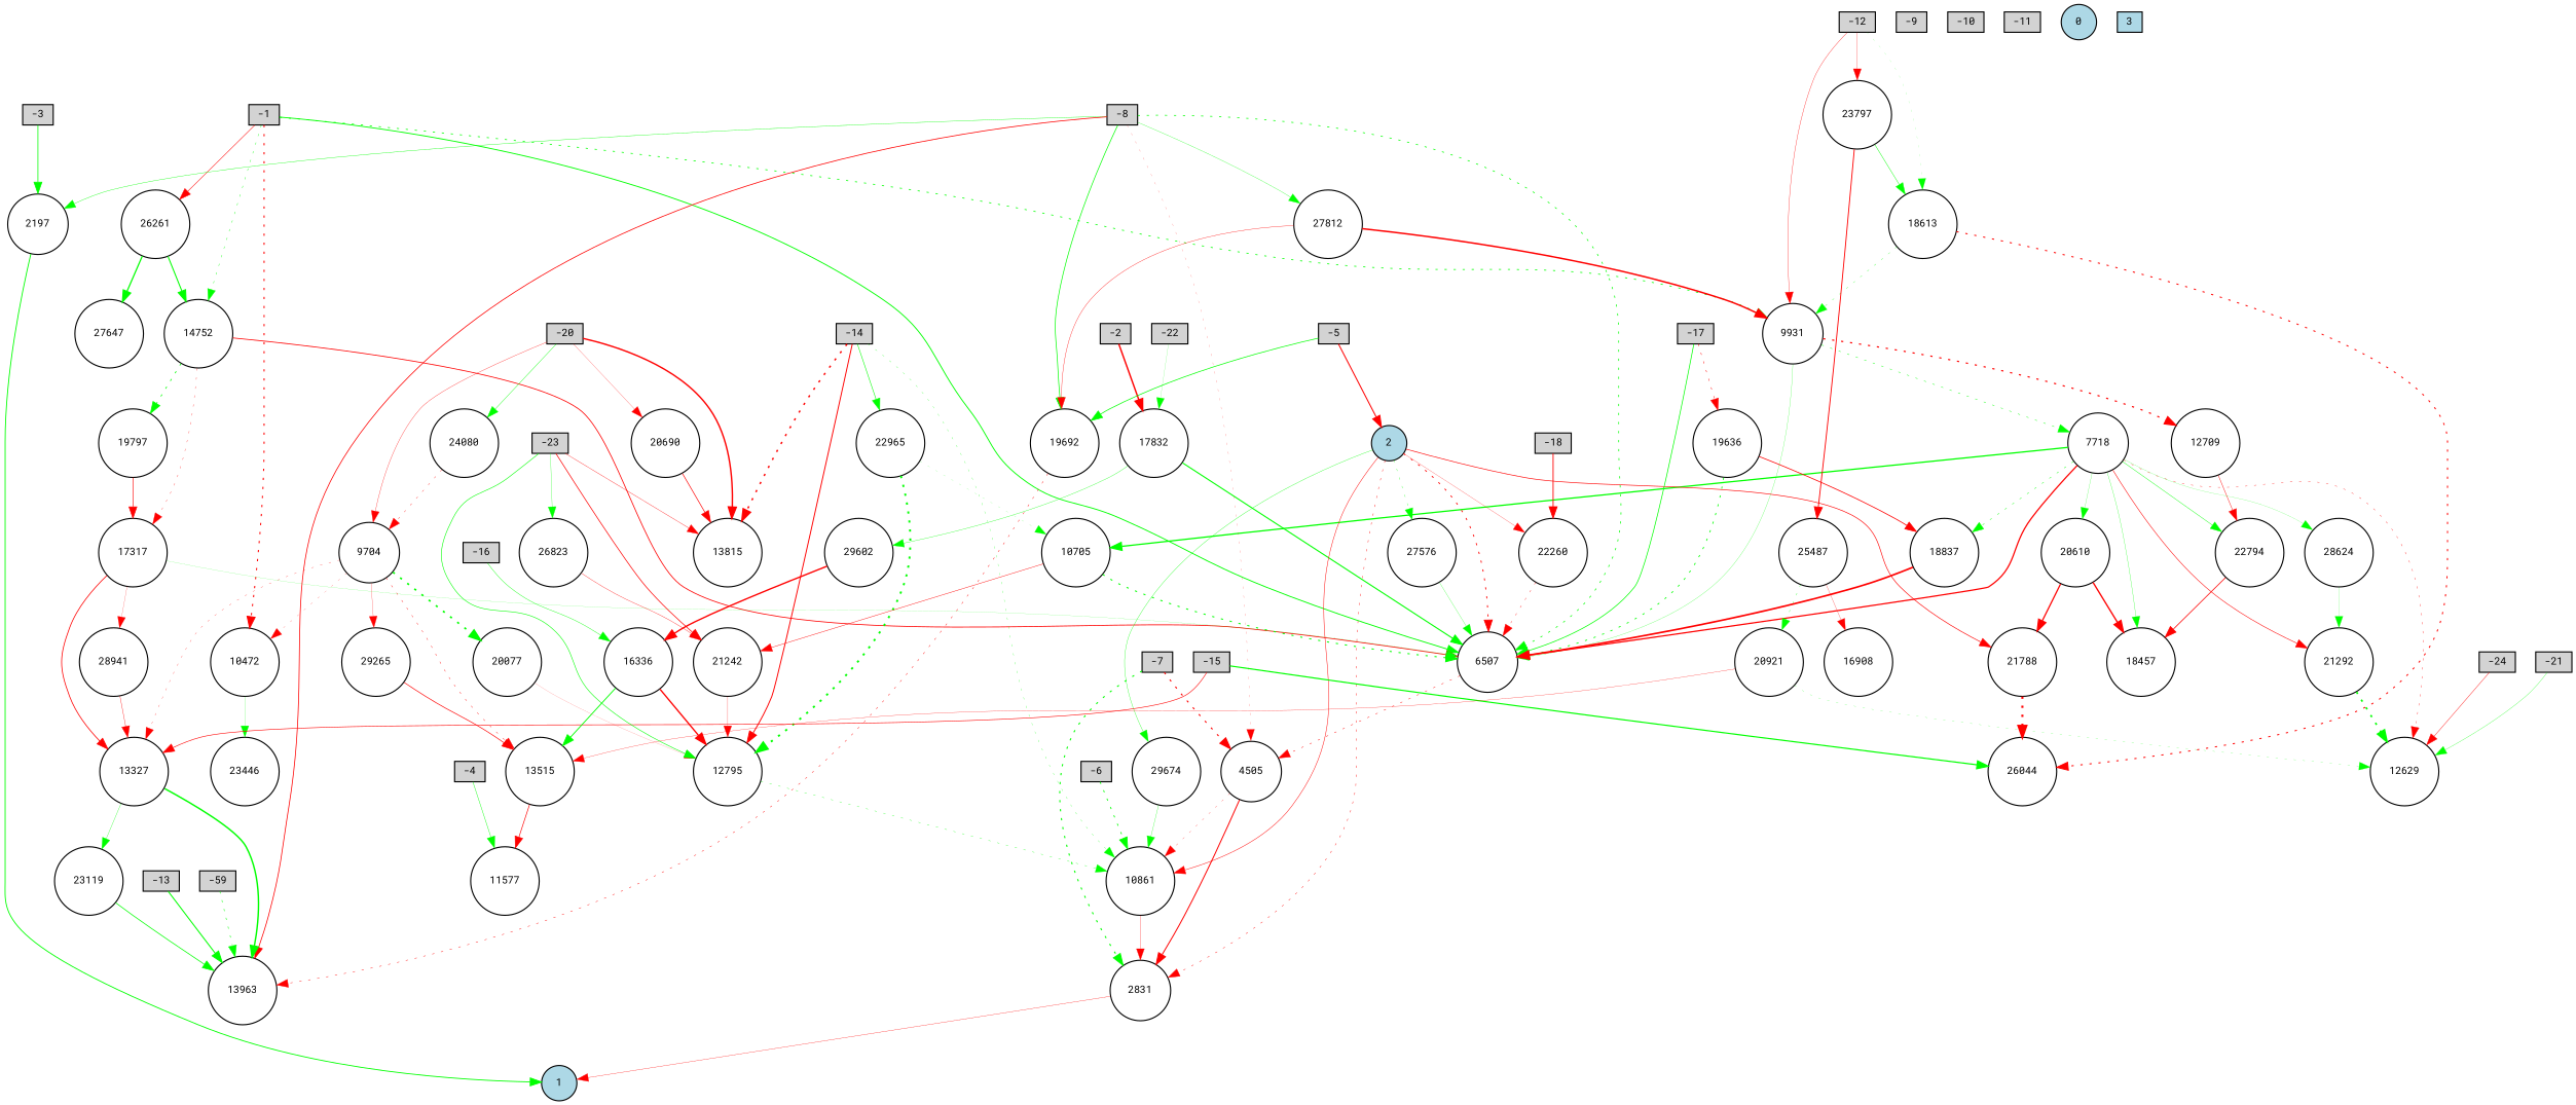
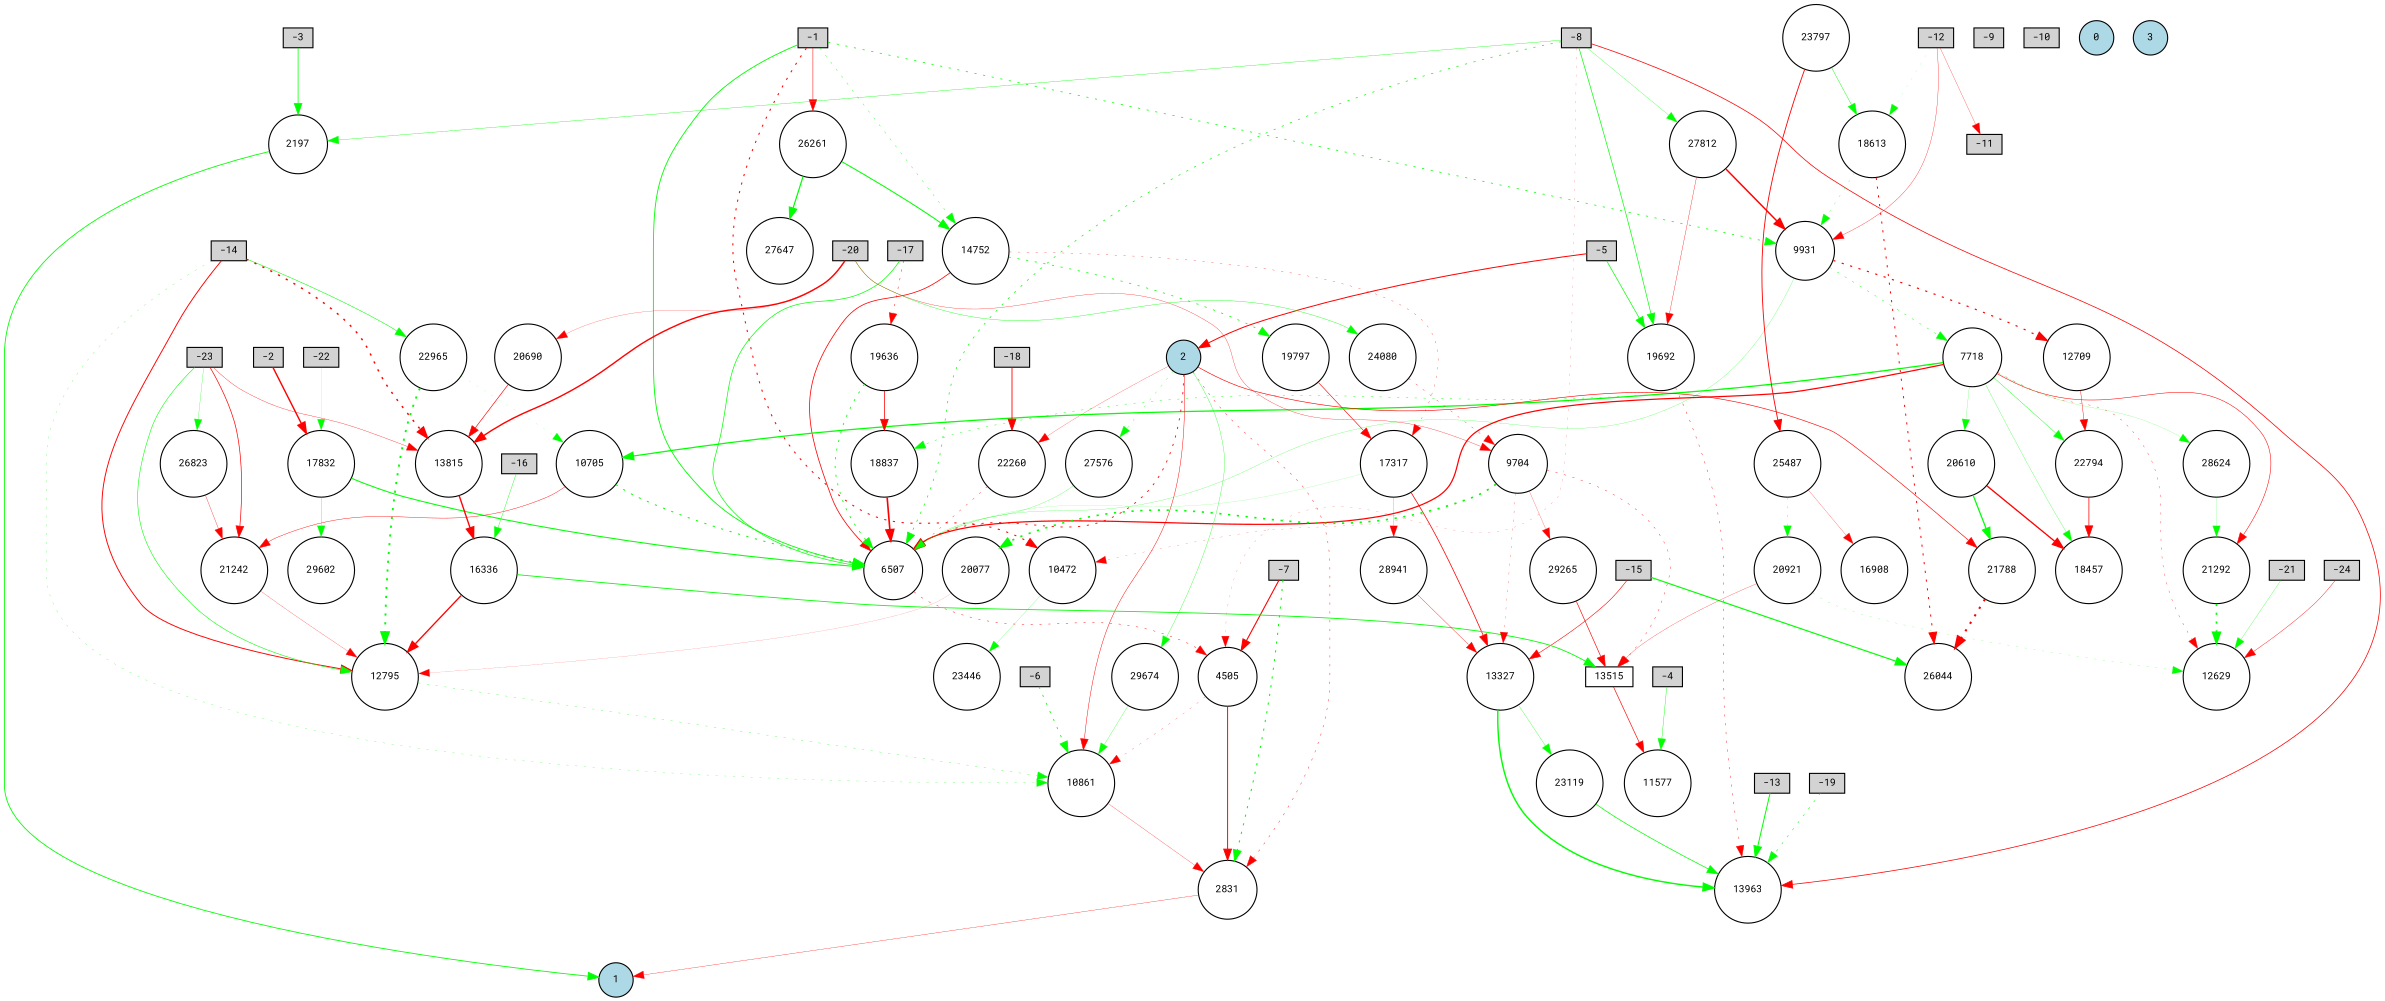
  digraph {
    fontname="Roboto Mono"
    node [fillcolor=white fontname="Roboto Mono" fontsize=9 shape=circle style=filled]
    edge [color=red fontname="Roboto Mono" style=solid]
    -1 [fillcolor=lightgray height=0.2 shape=box width=0.2]
    26261 [height=0.2 width=0.2]
    14752 [height=0.2 width=0.2]
    9931 [height=0.2 width=0.2]
    10472 [height=0.2 width=0.2]
    6507 [height=0.2 width=0.2]
    27647 [height=0.2 width=0.2]
    17317 [height=0.2 width=0.2]
    19797 [height=0.2 width=0.2]
    12709 [height=0.2 width=0.2]
    7718 [height=0.2 width=0.2]
    23446 [height=0.2 width=0.2]
    4505 [height=0.2 width=0.2]
    -2 [fillcolor=lightgray height=0.2 shape=box width=0.2]
    17832 [height=0.2 width=0.2]
    29602 [height=0.2 width=0.2]
    -3 [fillcolor=lightgray height=0.2 shape=box width=0.2]
    2197 [height=0.2 width=0.2]
    1 [fillcolor=lightblue height=0.2 width=0.2]
    -4 [fillcolor=lightgray height=0.2 shape=box width=0.2]
    11577 [height=0.2 width=0.2]
    -5 [fillcolor=lightgray height=0.2 shape=box width=0.2]
    2 [fillcolor=lightblue height=0.2 width=0.2]
    19692 [height=0.2 width=0.2]
    10861 [height=0.2 width=0.2]
    2831 [height=0.2 width=0.2]
    22260 [height=0.2 width=0.2]
    21788 [height=0.2 width=0.2]
    27576 [height=0.2 width=0.2]
    29674 [height=0.2 width=0.2]
    13963 [height=0.2 width=0.2]
    -6 [fillcolor=lightgray height=0.2 shape=box width=0.2]
    -7 [fillcolor=lightgray height=0.2 shape=box width=0.2]
    -8 [fillcolor=lightgray height=0.2 shape=box width=0.2]
    27812 [height=0.2 width=0.2]
    -9 [fillcolor=lightgray height=0.2 shape=box width=0.2]
    -10 [fillcolor=lightgray height=0.2 shape=box width=0.2]
    -11 [fillcolor=lightgray height=0.2 shape=box width=0.2]
    -12 [fillcolor=lightgray height=0.2 shape=box width=0.2]
    18613 [height=0.2 width=0.2]
    23797 [height=0.2 width=0.2]
    26044 [height=0.2 width=0.2]
    25487 [height=0.2 width=0.2]
    -13 [fillcolor=lightgray height=0.2 shape=box width=0.2]
    -14 [fillcolor=lightgray height=0.2 shape=box width=0.2]
    22965 [height=0.2 width=0.2]
    13815 [height=0.2 width=0.2]
    12795 [height=0.2 width=0.2]
    10705 [height=0.2 width=0.2]
    -15 [fillcolor=lightgray height=0.2 shape=box width=0.2]
    13327 [height=0.2 width=0.2]
    23119 [height=0.2 width=0.2]
    -16 [fillcolor=lightgray height=0.2 shape=box width=0.2]
    16336 [height=0.2 width=0.2]
-   13515 [height=0.2 width=0.2]
+   13515 [height=0.2 shape=box width=0.2]
    -17 [fillcolor=lightgray height=0.2 shape=box width=0.2]
    19636 [height=0.2 width=0.2]
    18837 [height=0.2 width=0.2]
    -18 [fillcolor=lightgray height=0.2 shape=box width=0.2]
-   -19 [fillcolor=lightgray height=0.2 shape=box width=0.2 label=-59]
+   -19 [fillcolor=lightgray height=0.2 shape=box width=0.2]
    -20 [fillcolor=lightgray height=0.2 shape=box width=0.2]
    24080 [height=0.2 width=0.2]
    20690 [height=0.2 width=0.2]
    9704 [height=0.2 width=0.2]
    29265 [height=0.2 width=0.2]
    20077 [height=0.2 width=0.2]
    -21 [fillcolor=lightgray height=0.2 shape=box width=0.2]
    12629 [height=0.2 width=0.2]
    -22 [fillcolor=lightgray height=0.2 shape=box width=0.2]
    -23 [fillcolor=lightgray height=0.2 shape=box width=0.2]
    26823 [height=0.2 width=0.2]
    21242 [height=0.2 width=0.2]
    -24 [fillcolor=lightgray height=0.2 shape=box width=0.2]
    0 [fillcolor=lightblue height=0.2 width=0.2]
-   3 [fillcolor=lightblue height=0.2 shape=box width=0.2]
+   3 [fillcolor=lightblue height=0.2 width=0.2]
    20610 [height=0.2 width=0.2]
    18457 [height=0.2 width=0.2]
    22794 [height=0.2 width=0.2]
    16908 [height=0.2 width=0.2]
    28941 [height=0.2 width=0.2]
    20921 [height=0.2 width=0.2]
    21292 [height=0.2 width=0.2]
    28624 [height=0.2 width=0.2]
    -1 -> 26261 [penwidth=0.4537451509561443]
    -1 -> 14752 [color=green penwidth=0.33848673434853305 style=dotted]
    -1 -> 9931 [color=green penwidth=0.6885066061551988 style=dotted]
    -1 -> 10472 [penwidth=0.9434668364953761 style=dotted]
    -1 -> 6507 [color=green penwidth=0.8065912117819839]
    26261 -> 14752 [color=green penwidth=0.9325820849270562]
    26261 -> 27647 [color=green penwidth=1.0951260963170206]
    14752 -> 6507 [penwidth=0.7073828785817006]
    14752 -> 17317 [penwidth=0.2569988603083171 style=dotted]
    14752 -> 19797 [color=green penwidth=0.7013033310554416 style=dotted]
    9931 -> 6507 [color=green penwidth=0.1980660526947007]
    9931 -> 12709 [penwidth=1.0713642093108118 style=dotted]
    9931 -> 7718 [color=green penwidth=0.3841612920589178 style=dotted]
    10472 -> 23446 [color=green penwidth=0.16980525832701904]
    6507 -> 4505 [penwidth=0.39297458250222905 style=dotted]
    17317 -> 6507 [color=green penwidth=0.1126467317201201]
    17317 -> 13327 [penwidth=0.687290335056369]
    17317 -> 28941 [penwidth=0.16692300538168162]
    19797 -> 17317 [penwidth=0.5482419115750665]
    12709 -> 22794 [penwidth=0.3882462253950837]
    7718 -> 6507 [penwidth=1.1175181762805608]
    7718 -> 10705 [color=green penwidth=1.1406371569445586]
    7718 -> 18837 [color=green penwidth=0.3815664252750892 style=dotted]
    7718 -> 12629 [penwidth=0.2955081110244503 style=dotted]
    7718 -> 20610 [color=green penwidth=0.1816570946585267]
    7718 -> 18457 [color=green penwidth=0.23439310753931017]
    7718 -> 22794 [color=green penwidth=0.36248066665955847]
    7718 -> 21292 [penwidth=0.4798562596180682]
    7718 -> 28624 [color=green penwidth=0.14595707999715973]
    4505 -> 10861 [penwidth=0.20615432437072634 style=dotted]
    4505 -> 2831 [penwidth=0.879771167972597]
    -2 -> 17832 [penwidth=1.2796348900742645]
    17832 -> 6507 [color=green penwidth=0.9601549858808107]
    17832 -> 29602 [color=green penwidth=0.2851276107407701]
-   29602 -> 16336 [penwidth=1.2349501075546792]
+   13815 -> 16336 [penwidth=1.2349501075546792]
    -3 -> 2197 [color=green penwidth=0.6627028686161675]
    2197 -> 1 [color=green penwidth=0.7754689292275535]
    -4 -> 11577 [color=green penwidth=0.3629742866963511]
    -5 -> 2 [penwidth=0.9112928948732755]
    -5 -> 19692 [color=green penwidth=0.6285972563240277]
    2 -> 6507 [penwidth=0.792491211830556 style=dotted]
    2 -> 10861 [penwidth=0.41663629814654324]
    2 -> 2831 [penwidth=0.3673094381848251 style=dotted]
    2 -> 22260 [penwidth=0.20223112857820497]
    2 -> 21788 [penwidth=0.5667972009642663]
    2 -> 27576 [color=green penwidth=0.2642469480142997 style=dotted]
    2 -> 29674 [color=green penwidth=0.28834926129954097]
    19692 -> 13963 [penwidth=0.3823873444817386 style=dotted]
    10861 -> 2831 [penwidth=0.23817487741600005]
    2831 -> 1 [penwidth=0.27359450500538995]
    22260 -> 6507 [penwidth=0.3092192502552994 style=dotted]
    21788 -> 26044 [penwidth=1.8924623085116463 style=dotted]
    27576 -> 6507 [color=green penwidth=0.21354913013647353]
    29674 -> 10861 [color=green penwidth=0.24145124778250524]
    -6 -> 10861 [color=green penwidth=0.7385476444061131 style=dotted]
-   -7 -> 4505 [penwidth=0.995076007344026 style=dotted]
+   -7 -> 4505 [penwidth=0.995076007344026]
    -7 -> 2831 [color=green penwidth=0.9598875890431892 style=dotted]
    -8 -> 6507 [color=green penwidth=0.6575972514125984 style=dotted]
    -8 -> 4505 [penwidth=0.14740929354502158 style=dotted]
    -8 -> 2197 [color=green penwidth=0.32567161075647855]
    -8 -> 19692 [color=green penwidth=0.6217655676655698]
    -8 -> 13963 [penwidth=0.6800624661513681]
    -8 -> 27812 [color=green penwidth=0.2503704178243117]
    27812 -> 9931 [penwidth=1.3381171782924486]
    27812 -> 19692 [penwidth=0.30890813662921335]
    -12 -> 9931 [penwidth=0.2912437760183385]
    -12 -> 18613 [color=green penwidth=0.10288618959022923 style=dotted]
-   -12 -> 23797 [penwidth=0.23260876403019734]
+   -12 -> -11 [penwidth=0.23260876403019734]
    18613 -> 9931 [color=green penwidth=0.25104858080645376 style=dotted]
    18613 -> 26044 [penwidth=0.9011758013646753 style=dotted]
    23797 -> 18613 [color=green penwidth=0.39100036747477074]
    23797 -> 25487 [penwidth=0.8002817584194603]
    25487 -> 16908 [penwidth=0.21487818871350012]
    25487 -> 20921 [color=green penwidth=0.2657266082349924 style=dotted]
    -13 -> 13963 [color=green penwidth=0.9117864332316762]
    -14 -> 10861 [color=green penwidth=0.2158380662016401 style=dotted]
    -14 -> 22965 [color=green penwidth=0.49098915339659244]
    -14 -> 13815 [penwidth=1.339696792180102 style=dotted]
    -14 -> 12795 [penwidth=0.8596551153602732]
    22965 -> 12795 [color=green penwidth=1.7036342155221338 style=dotted]
    22965 -> 10705 [color=green penwidth=0.11190233153706092 style=dotted]
    12795 -> 10861 [color=green penwidth=0.26930305670081806 style=dotted]
    10705 -> 6507 [color=green penwidth=0.9033951901804614 style=dotted]
    10705 -> 21242 [penwidth=0.3775986281120459]
    -15 -> 26044 [color=green penwidth=1.0559028627117513]
    -15 -> 13327 [penwidth=0.5189094206268641]
    13327 -> 13963 [color=green penwidth=1.2957299091195804]
    13327 -> 23119 [color=green penwidth=0.2639652311451242]
    23119 -> 13963 [color=green penwidth=0.6470546857617233]
    -16 -> 16336 [color=green penwidth=0.3506364626170606]
    16336 -> 12795 [penwidth=1.2055166387192233]
    16336 -> 13515 [color=green penwidth=0.7893002260863308]
    13515 -> 11577 [penwidth=0.5835268092458855]
    -17 -> 6507 [color=green penwidth=0.6376377153875153]
    -17 -> 19636 [penwidth=0.43046958599809104 style=dotted]
    19636 -> 6507 [color=green penwidth=0.7390987444064666 style=dotted]
    19636 -> 18837 [penwidth=0.6870127231690254]
    18837 -> 6507 [penwidth=1.4957743165837944]
    -18 -> 22260 [penwidth=0.7895819427196531]
    -19 -> 13963 [color=green penwidth=0.47990588713669724 style=dotted]
    -20 -> 13815 [penwidth=1.2719033619292095]
    -20 -> 24080 [color=green penwidth=0.3394654666247011]
    -20 -> 20690 [penwidth=0.18891709040564633]
    -20 -> 9704 [penwidth=0.27159896662070415]
    24080 -> 9704 [penwidth=0.2921045229326293 style=dotted]
    20690 -> 13815 [penwidth=0.5910871044945669]
    9704 -> 10472 [penwidth=0.16407521201032588 style=dotted]
    9704 -> 13327 [penwidth=0.2214352721125128 style=dotted]
    9704 -> 13515 [penwidth=0.347469898229819 style=dotted]
    9704 -> 29265 [penwidth=0.20244434618280116]
    9704 -> 20077 [color=green penwidth=1.510473758505241 style=dotted]
    29265 -> 13515 [penwidth=0.5823395358163921]
    20077 -> 12795 [penwidth=0.10503934068272103]
    -21 -> 12629 [color=green penwidth=0.23586575102717136]
    -22 -> 17832 [color=green penwidth=0.13005951966969206]
    -23 -> 13815 [penwidth=0.296448953882519]
    -23 -> 12795 [color=green penwidth=0.5064872090490125]
    -23 -> 26823 [color=green penwidth=0.2383824568365448]
    -23 -> 21242 [penwidth=0.6359149194757623]
    26823 -> 21242 [penwidth=0.29109125829777904]
    21242 -> 12795 [penwidth=0.20642019972991923]
    -24 -> 12629 [penwidth=0.3575426966767421]
-   20610 -> 21788 [penwidth=1.1259263959030532]
+   20610 -> 21788 [color=green penwidth=1.1259263959030532]
    20610 -> 18457 [penwidth=1.2053048844897711]
    22794 -> 18457 [penwidth=0.6656814060446076]
    28941 -> 13327 [penwidth=0.3159110580082021]
    20921 -> 13515 [penwidth=0.23136332771783305]
    20921 -> 12629 [color=green penwidth=0.16139779840826318 style=dotted]
    21292 -> 12629 [color=green penwidth=1.505806075814843 style=dotted]
    28624 -> 21292 [color=green penwidth=0.15085635616239818]
  }
